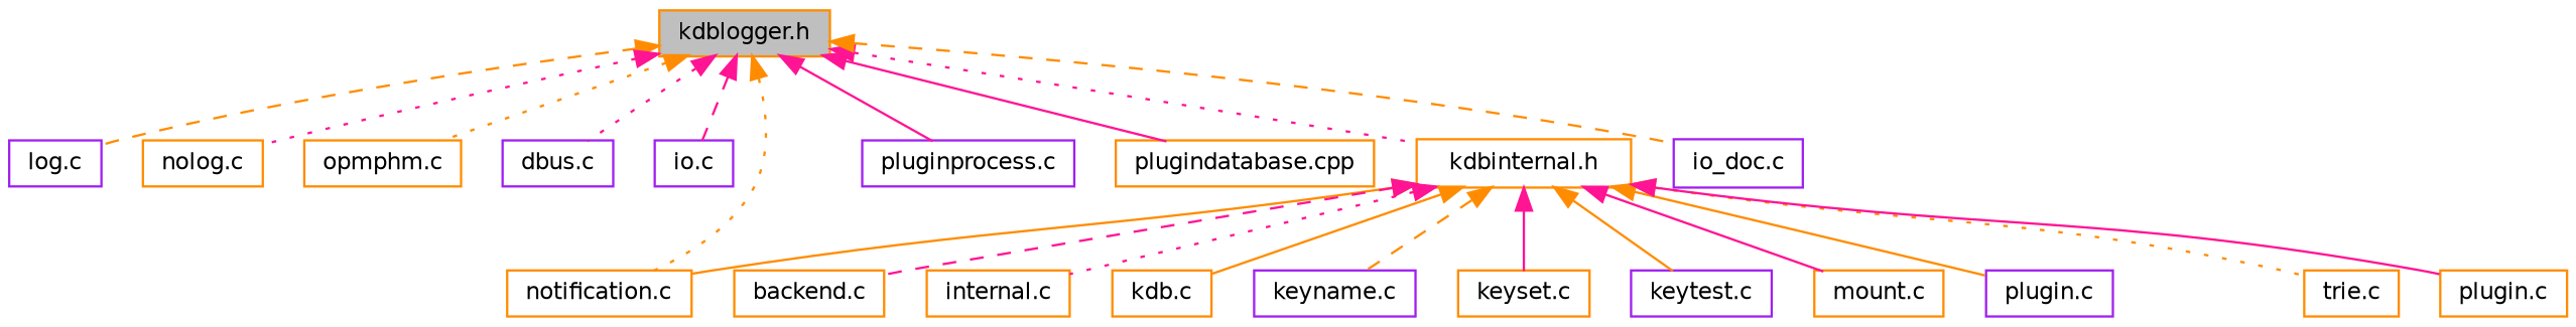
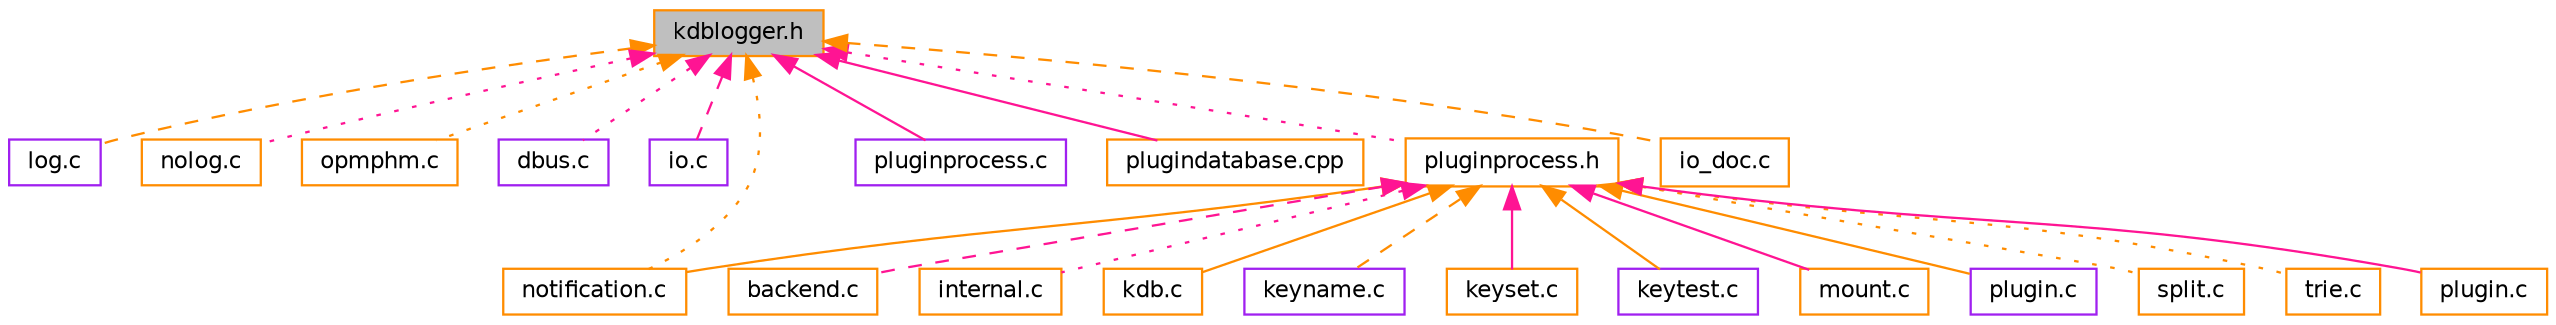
  digraph {
    node [color=darkorange fillcolor=white fontname=Helvetica fontsize=10 shape=record style=filled]
    edge [color=darkorange dir=back fontname=Helvetica fontsize=10 labelfontname=Helvetica labelfontsize=10 style=solid]
    n1 [fillcolor=grey75 fontcolor=black height=0.2 label="kdblogger.h" width=0.4]
    n2 [color=purple height=0.2 label="log.c" width=0.4]
    n3 [height=0.2 label="nolog.c" width=0.4]
    n4 [height=0.2 label="opmphm.c" width=0.4]
    n5 [color=purple height=0.2 label="dbus.c" width=0.4]
    n6 [color=purple height=0.2 label="io.c" width=0.4]
    n7 [height=0.2 label="notification.c" width=0.4]
    n8 [color=purple height=0.2 label="pluginprocess.c" width=0.4]
    n9 [height=0.2 label="plugindatabase.cpp" width=0.4]
-   n10 [height=0.2 label="kdbinternal.h" width=0.4]
-   n11 [color=purple height=0.2 label="io_doc.c" width=0.4]
+   n10 [height=0.2 label="pluginprocess.h" width=0.4]
+   n11 [height=0.2 label="io_doc.c" width=0.4]
    n12 [height=0.2 label="backend.c" width=0.4]
    n13 [height=0.2 label="internal.c" width=0.4]
    n14 [height=0.2 label="kdb.c" width=0.4]
    n15 [color=purple height=0.2 label="keyname.c" width=0.4]
    n16 [height=0.2 label="keyset.c" width=0.4]
    n17 [color=purple height=0.2 label="keytest.c" width=0.4]
    n18 [height=0.2 label="mount.c" width=0.4]
    n19 [color=purple height=0.2 label="plugin.c" width=0.4]
+   n20 [height=0.2 label="split.c" width=0.4]
    n21 [height=0.2 label="trie.c" width=0.4]
    n22 [height=0.2 label="plugin.c" width=0.4]
    n1 -> n2 [style=dashed]
    n1 -> n3 [color=deeppink style=dotted]
    n1 -> n4 [style=dotted]
    n1 -> n5 [color=deeppink style=dotted]
    n1 -> n6 [color=deeppink style=dashed]
    n1 -> n7 [style=dotted]
    n1 -> n8 [color=deeppink]
    n1 -> n9 [color=deeppink]
    n1 -> n10 [color=deeppink style=dotted]
    n1 -> n11 [style=dashed]
    n10 -> n7
    n10 -> n12 [color=deeppink style=dashed]
    n10 -> n13 [color=deeppink style=dotted]
    n10 -> n14
    n10 -> n15 [style=dashed]
    n10 -> n16 [color=deeppink]
    n10 -> n17
    n10 -> n18 [color=deeppink]
    n10 -> n19
+   n10 -> n20 [style=dotted]
    n10 -> n21 [style=dotted]
    n10 -> n22 [color=deeppink]
  }
